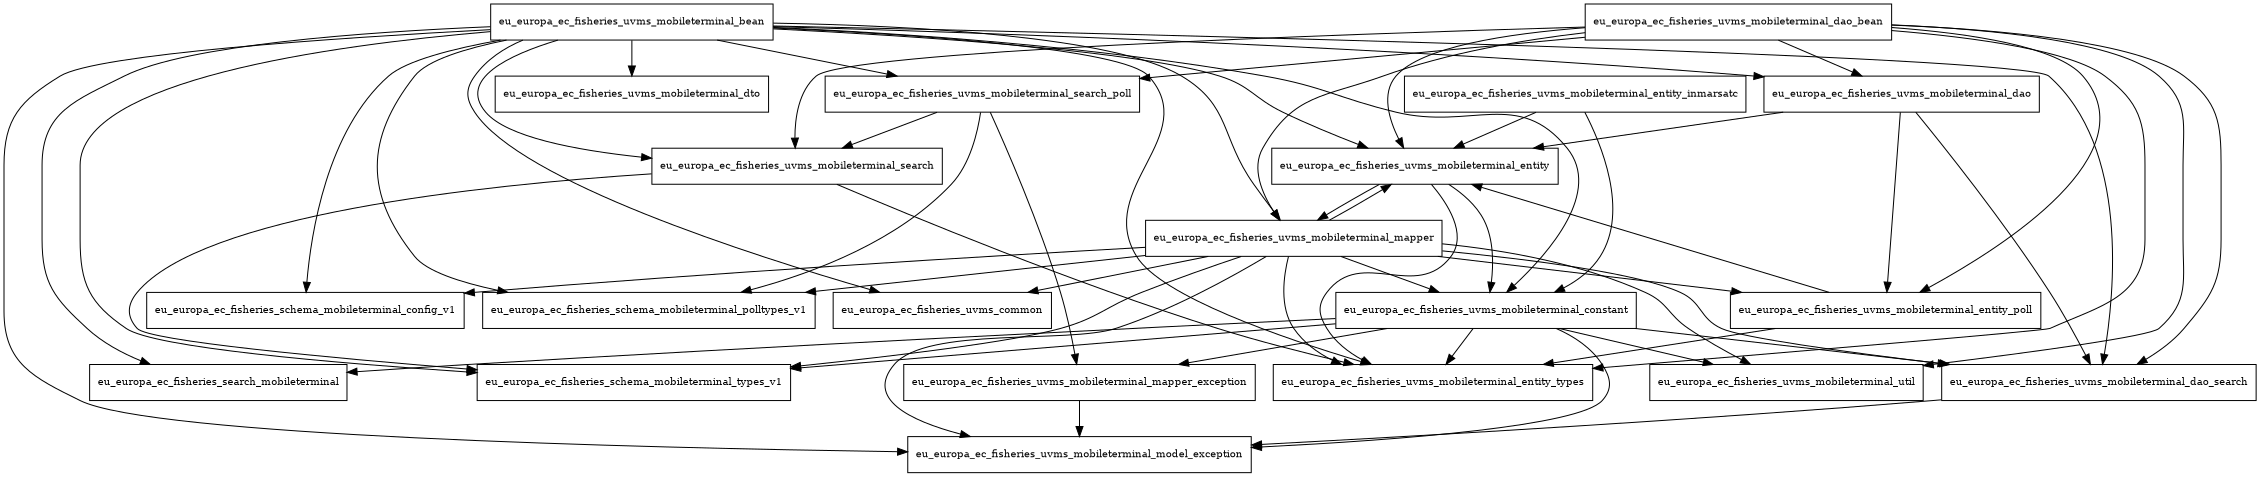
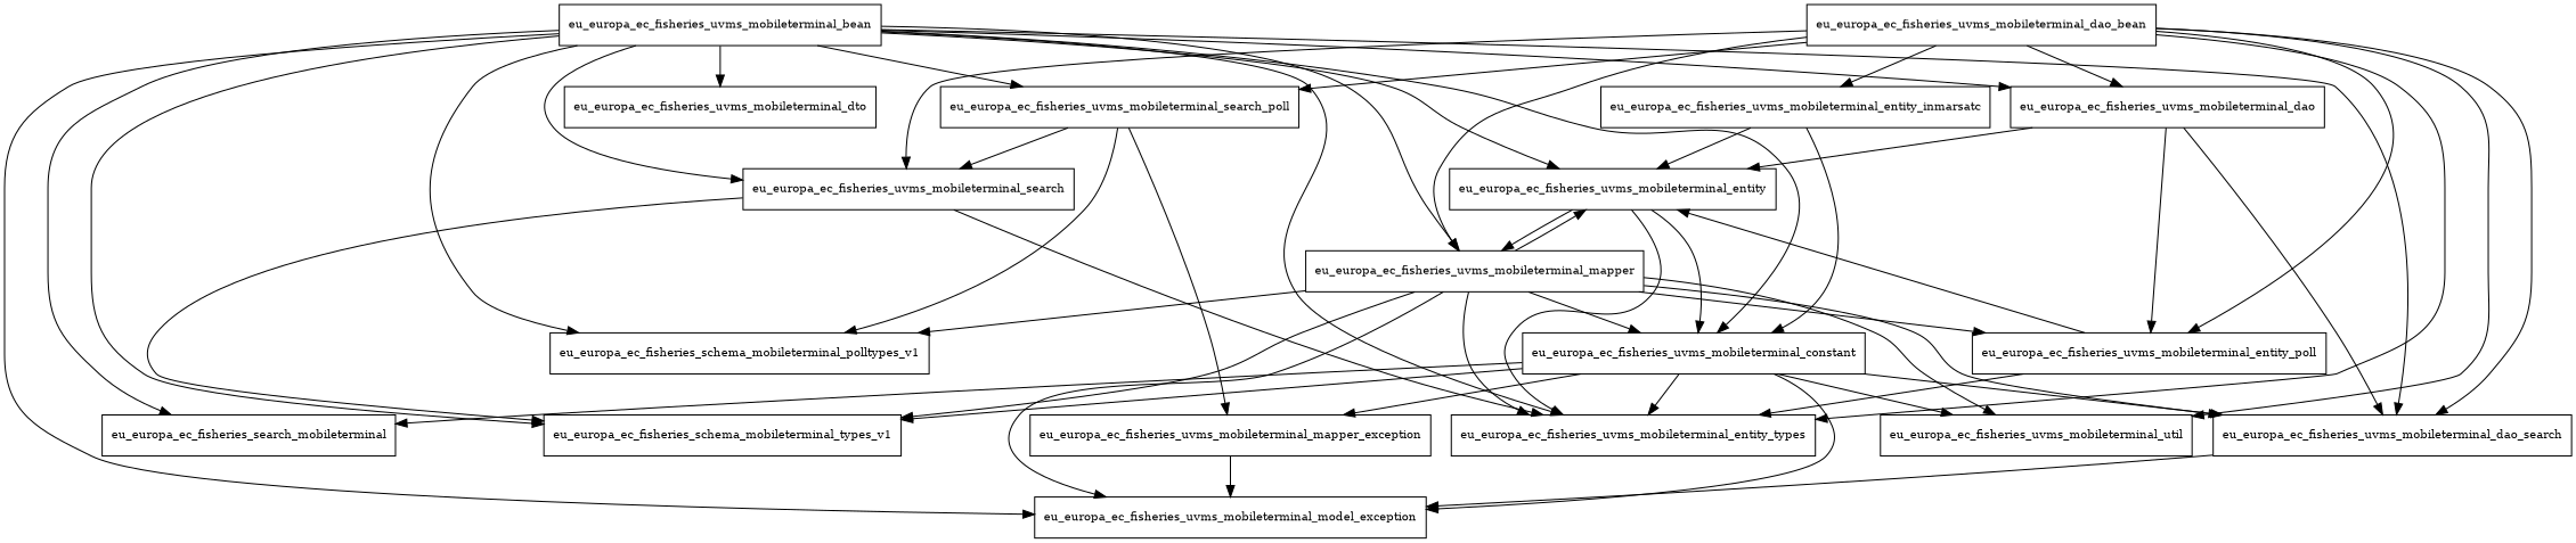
  digraph {
    node [fontsize=10.0 shape=box]
    eu_europa_ec_fisheries_uvms_mobileterminal_bean
-   eu_europa_ec_fisheries_schema_mobileterminal_config_v1
    eu_europa_ec_fisheries_schema_mobileterminal_polltypes_v1
    eu_europa_ec_fisheries_schema_mobileterminal_types_v1
-   eu_europa_ec_fisheries_uvms_common
    n6 [label=eu_europa_ec_fisheries_search_mobileterminal]
    eu_europa_ec_fisheries_uvms_mobileterminal_constant
    eu_europa_ec_fisheries_uvms_mobileterminal_dao
    n9 [label=eu_europa_ec_fisheries_uvms_mobileterminal_dao_search]
    eu_europa_ec_fisheries_uvms_mobileterminal_dto
    eu_europa_ec_fisheries_uvms_mobileterminal_entity
    eu_europa_ec_fisheries_uvms_mobileterminal_entity_types
    eu_europa_ec_fisheries_uvms_mobileterminal_mapper
    eu_europa_ec_fisheries_uvms_mobileterminal_model_exception
    eu_europa_ec_fisheries_uvms_mobileterminal_search
    eu_europa_ec_fisheries_uvms_mobileterminal_search_poll
    eu_europa_ec_fisheries_uvms_mobileterminal_mapper_exception
    eu_europa_ec_fisheries_uvms_mobileterminal_util
    eu_europa_ec_fisheries_uvms_mobileterminal_entity_poll
    eu_europa_ec_fisheries_uvms_mobileterminal_dao_bean
    eu_europa_ec_fisheries_uvms_mobileterminal_entity_inmarsatc
-   eu_europa_ec_fisheries_uvms_mobileterminal_bean -> eu_europa_ec_fisheries_schema_mobileterminal_config_v1
    eu_europa_ec_fisheries_uvms_mobileterminal_bean -> eu_europa_ec_fisheries_schema_mobileterminal_polltypes_v1
    eu_europa_ec_fisheries_uvms_mobileterminal_bean -> eu_europa_ec_fisheries_schema_mobileterminal_types_v1
-   eu_europa_ec_fisheries_uvms_mobileterminal_bean -> eu_europa_ec_fisheries_uvms_common
    eu_europa_ec_fisheries_uvms_mobileterminal_bean -> n6
    eu_europa_ec_fisheries_uvms_mobileterminal_bean -> eu_europa_ec_fisheries_uvms_mobileterminal_constant
    eu_europa_ec_fisheries_uvms_mobileterminal_bean -> eu_europa_ec_fisheries_uvms_mobileterminal_dao
    eu_europa_ec_fisheries_uvms_mobileterminal_bean -> n9
    eu_europa_ec_fisheries_uvms_mobileterminal_bean -> eu_europa_ec_fisheries_uvms_mobileterminal_dto
    eu_europa_ec_fisheries_uvms_mobileterminal_bean -> eu_europa_ec_fisheries_uvms_mobileterminal_entity
    eu_europa_ec_fisheries_uvms_mobileterminal_bean -> eu_europa_ec_fisheries_uvms_mobileterminal_entity_types
    eu_europa_ec_fisheries_uvms_mobileterminal_bean -> eu_europa_ec_fisheries_uvms_mobileterminal_mapper
    eu_europa_ec_fisheries_uvms_mobileterminal_bean -> eu_europa_ec_fisheries_uvms_mobileterminal_model_exception
    eu_europa_ec_fisheries_uvms_mobileterminal_bean -> eu_europa_ec_fisheries_uvms_mobileterminal_search
    eu_europa_ec_fisheries_uvms_mobileterminal_bean -> eu_europa_ec_fisheries_uvms_mobileterminal_search_poll
    eu_europa_ec_fisheries_uvms_mobileterminal_constant -> eu_europa_ec_fisheries_schema_mobileterminal_types_v1
    eu_europa_ec_fisheries_uvms_mobileterminal_constant -> n6
    eu_europa_ec_fisheries_uvms_mobileterminal_constant -> n9
    eu_europa_ec_fisheries_uvms_mobileterminal_constant -> eu_europa_ec_fisheries_uvms_mobileterminal_entity_types
    eu_europa_ec_fisheries_uvms_mobileterminal_constant -> eu_europa_ec_fisheries_uvms_mobileterminal_model_exception
    eu_europa_ec_fisheries_uvms_mobileterminal_constant -> eu_europa_ec_fisheries_uvms_mobileterminal_mapper_exception
    eu_europa_ec_fisheries_uvms_mobileterminal_constant -> eu_europa_ec_fisheries_uvms_mobileterminal_util
    eu_europa_ec_fisheries_uvms_mobileterminal_dao -> n9
    eu_europa_ec_fisheries_uvms_mobileterminal_dao -> eu_europa_ec_fisheries_uvms_mobileterminal_entity
    eu_europa_ec_fisheries_uvms_mobileterminal_dao -> eu_europa_ec_fisheries_uvms_mobileterminal_entity_poll
    n9 -> eu_europa_ec_fisheries_uvms_mobileterminal_model_exception
    eu_europa_ec_fisheries_uvms_mobileterminal_entity -> eu_europa_ec_fisheries_uvms_mobileterminal_constant
    eu_europa_ec_fisheries_uvms_mobileterminal_entity -> eu_europa_ec_fisheries_uvms_mobileterminal_entity_types
    eu_europa_ec_fisheries_uvms_mobileterminal_entity -> eu_europa_ec_fisheries_uvms_mobileterminal_mapper
-   eu_europa_ec_fisheries_uvms_mobileterminal_mapper -> eu_europa_ec_fisheries_schema_mobileterminal_config_v1
    eu_europa_ec_fisheries_uvms_mobileterminal_mapper -> eu_europa_ec_fisheries_schema_mobileterminal_polltypes_v1
    eu_europa_ec_fisheries_uvms_mobileterminal_mapper -> eu_europa_ec_fisheries_schema_mobileterminal_types_v1
-   eu_europa_ec_fisheries_uvms_mobileterminal_mapper -> eu_europa_ec_fisheries_uvms_common
    eu_europa_ec_fisheries_uvms_mobileterminal_mapper -> eu_europa_ec_fisheries_uvms_mobileterminal_constant
    eu_europa_ec_fisheries_uvms_mobileterminal_mapper -> n9
    eu_europa_ec_fisheries_uvms_mobileterminal_mapper -> eu_europa_ec_fisheries_uvms_mobileterminal_entity
    eu_europa_ec_fisheries_uvms_mobileterminal_mapper -> eu_europa_ec_fisheries_uvms_mobileterminal_entity_types
    eu_europa_ec_fisheries_uvms_mobileterminal_mapper -> eu_europa_ec_fisheries_uvms_mobileterminal_model_exception
    eu_europa_ec_fisheries_uvms_mobileterminal_mapper -> eu_europa_ec_fisheries_uvms_mobileterminal_util
    eu_europa_ec_fisheries_uvms_mobileterminal_mapper -> eu_europa_ec_fisheries_uvms_mobileterminal_entity_poll
    eu_europa_ec_fisheries_uvms_mobileterminal_search -> eu_europa_ec_fisheries_schema_mobileterminal_types_v1
    eu_europa_ec_fisheries_uvms_mobileterminal_search -> eu_europa_ec_fisheries_uvms_mobileterminal_entity_types
    eu_europa_ec_fisheries_uvms_mobileterminal_search_poll -> eu_europa_ec_fisheries_schema_mobileterminal_polltypes_v1
    eu_europa_ec_fisheries_uvms_mobileterminal_search_poll -> eu_europa_ec_fisheries_uvms_mobileterminal_search
    eu_europa_ec_fisheries_uvms_mobileterminal_search_poll -> eu_europa_ec_fisheries_uvms_mobileterminal_mapper_exception
    eu_europa_ec_fisheries_uvms_mobileterminal_mapper_exception -> eu_europa_ec_fisheries_uvms_mobileterminal_model_exception
    eu_europa_ec_fisheries_uvms_mobileterminal_entity_poll -> eu_europa_ec_fisheries_uvms_mobileterminal_entity
    eu_europa_ec_fisheries_uvms_mobileterminal_entity_poll -> eu_europa_ec_fisheries_uvms_mobileterminal_entity_types
    eu_europa_ec_fisheries_uvms_mobileterminal_dao_bean -> eu_europa_ec_fisheries_uvms_mobileterminal_dao
    eu_europa_ec_fisheries_uvms_mobileterminal_dao_bean -> n9
-   eu_europa_ec_fisheries_uvms_mobileterminal_dao_bean -> eu_europa_ec_fisheries_uvms_mobileterminal_entity
+   eu_europa_ec_fisheries_uvms_mobileterminal_dao_bean -> eu_europa_ec_fisheries_uvms_mobileterminal_entity_inmarsatc
    eu_europa_ec_fisheries_uvms_mobileterminal_dao_bean -> eu_europa_ec_fisheries_uvms_mobileterminal_entity_types
    eu_europa_ec_fisheries_uvms_mobileterminal_dao_bean -> eu_europa_ec_fisheries_uvms_mobileterminal_mapper
    eu_europa_ec_fisheries_uvms_mobileterminal_dao_bean -> eu_europa_ec_fisheries_uvms_mobileterminal_search
    eu_europa_ec_fisheries_uvms_mobileterminal_dao_bean -> eu_europa_ec_fisheries_uvms_mobileterminal_search_poll
    eu_europa_ec_fisheries_uvms_mobileterminal_dao_bean -> eu_europa_ec_fisheries_uvms_mobileterminal_util
    eu_europa_ec_fisheries_uvms_mobileterminal_dao_bean -> eu_europa_ec_fisheries_uvms_mobileterminal_entity_poll
    eu_europa_ec_fisheries_uvms_mobileterminal_entity_inmarsatc -> eu_europa_ec_fisheries_uvms_mobileterminal_constant
    eu_europa_ec_fisheries_uvms_mobileterminal_entity_inmarsatc -> eu_europa_ec_fisheries_uvms_mobileterminal_entity
  }
